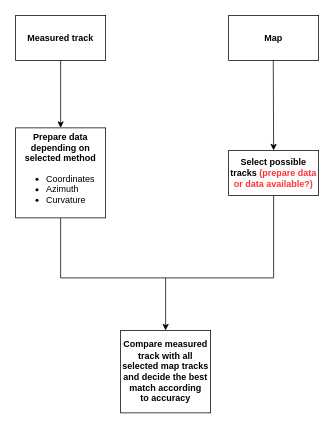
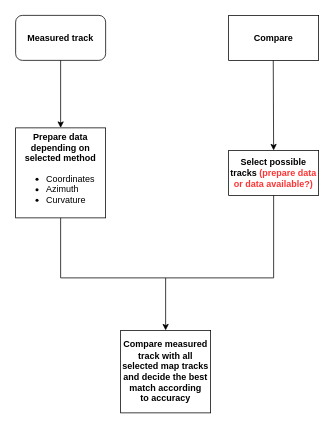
  <mxCell id="0" />
  <mxCell id="1" parent="0" />
- <mxCell id="2" value="&lt;b&gt;Measured track&lt;/b&gt;" style="rounded=0;whiteSpace=wrap;html=1;" vertex="1" parent="1"><mxGeometry x="20" y="20" width="120" height="60" as="geometry" /></mxCell>
- <mxCell id="3" value="&lt;b&gt;Map&lt;/b&gt;" style="rounded=0;whiteSpace=wrap;html=1;" vertex="1" parent="1"><mxGeometry x="304" y="20" width="120" height="60" as="geometry" /></mxCell>
+ <mxCell id="2" value="&lt;b&gt;Measured track&lt;/b&gt;" style="whiteSpace=wrap;html=1;rounded=1;" vertex="1" parent="1"><mxGeometry x="20" y="20" width="120" height="60" as="geometry" /></mxCell>
+ <mxCell id="3" value="&lt;b&gt;Compare&lt;/b&gt;" style="rounded=0;whiteSpace=wrap;html=1;" vertex="1" parent="1"><mxGeometry x="304" y="20" width="120" height="60" as="geometry" /></mxCell>
  <mxCell id="4" value="" style="endArrow=classic;html=1;rounded=0;exitX=0.5;exitY=1;exitDx=0;exitDy=0;" edge="1" parent="1" source="2"><mxGeometry width="50" height="50" relative="1" as="geometry"><mxPoint x="30" y="160" as="sourcePoint" /><mxPoint x="80" y="170" as="targetPoint" /></mxGeometry></mxCell>
  <mxCell id="5" value="&lt;div&gt;&lt;b&gt;Prepare data depending on selected method&lt;/b&gt;&lt;/div&gt;&lt;div&gt;&lt;ul&gt;&lt;li style=&quot;text-align: left&quot;&gt;Coordinates&lt;/li&gt;&lt;li style=&quot;text-align: left&quot;&gt;Azimuth&lt;/li&gt;&lt;li&gt;&lt;div style=&quot;text-align: left&quot;&gt;Curvature&lt;/div&gt;&lt;/li&gt;&lt;/ul&gt;&lt;/div&gt;" style="rounded=0;whiteSpace=wrap;html=1;" vertex="1" parent="1"><mxGeometry x="20" y="170" width="120" height="120" as="geometry" /></mxCell>
  <mxCell id="6" value="&lt;b&gt;Select possible tracks &lt;font color=&quot;#ff3333&quot;&gt;(prepare data or data&amp;nbsp;available?)&lt;/font&gt;&lt;/b&gt;" style="rounded=0;whiteSpace=wrap;html=1;" vertex="1" parent="1"><mxGeometry x="304" y="200" width="120" height="60" as="geometry" /></mxCell>
  <mxCell id="7" value="" style="endArrow=classic;html=1;rounded=0;exitX=0.5;exitY=1;exitDx=0;exitDy=0;entryX=0.5;entryY=0;entryDx=0;entryDy=0;" edge="1" parent="1" target="6"><mxGeometry width="50" height="50" relative="1" as="geometry"><mxPoint x="363.5" y="80" as="sourcePoint" /><mxPoint x="363.5" y="170" as="targetPoint" /></mxGeometry></mxCell>
  <mxCell id="8" value="" style="endArrow=classic;html=1;rounded=0;" edge="1" parent="1"><mxGeometry width="50" height="50" relative="1" as="geometry"><mxPoint x="80" y="290" as="sourcePoint" /><mxPoint x="220" y="440" as="targetPoint" /><Array as="points"><mxPoint x="80" y="370" /><mxPoint x="220" y="370" /></Array></mxGeometry></mxCell>
  <mxCell id="9" value="" style="endArrow=none;html=1;rounded=0;entryX=0.5;entryY=1;entryDx=0;entryDy=0;" edge="1" parent="1" target="6"><mxGeometry width="50" height="50" relative="1" as="geometry"><mxPoint x="220" y="370" as="sourcePoint" /><mxPoint x="330" y="270" as="targetPoint" /><Array as="points"><mxPoint x="364" y="370" /></Array></mxGeometry></mxCell>
  <mxCell id="10" value="&lt;b&gt;Compare measured track with all selected map tracks and decide the best match&amp;nbsp;according&lt;br&gt;to accuracy&lt;br&gt;&lt;/b&gt;" style="rounded=0;whiteSpace=wrap;html=1;" vertex="1" parent="1"><mxGeometry x="160" y="440" width="120" height="110" as="geometry" /></mxCell>
